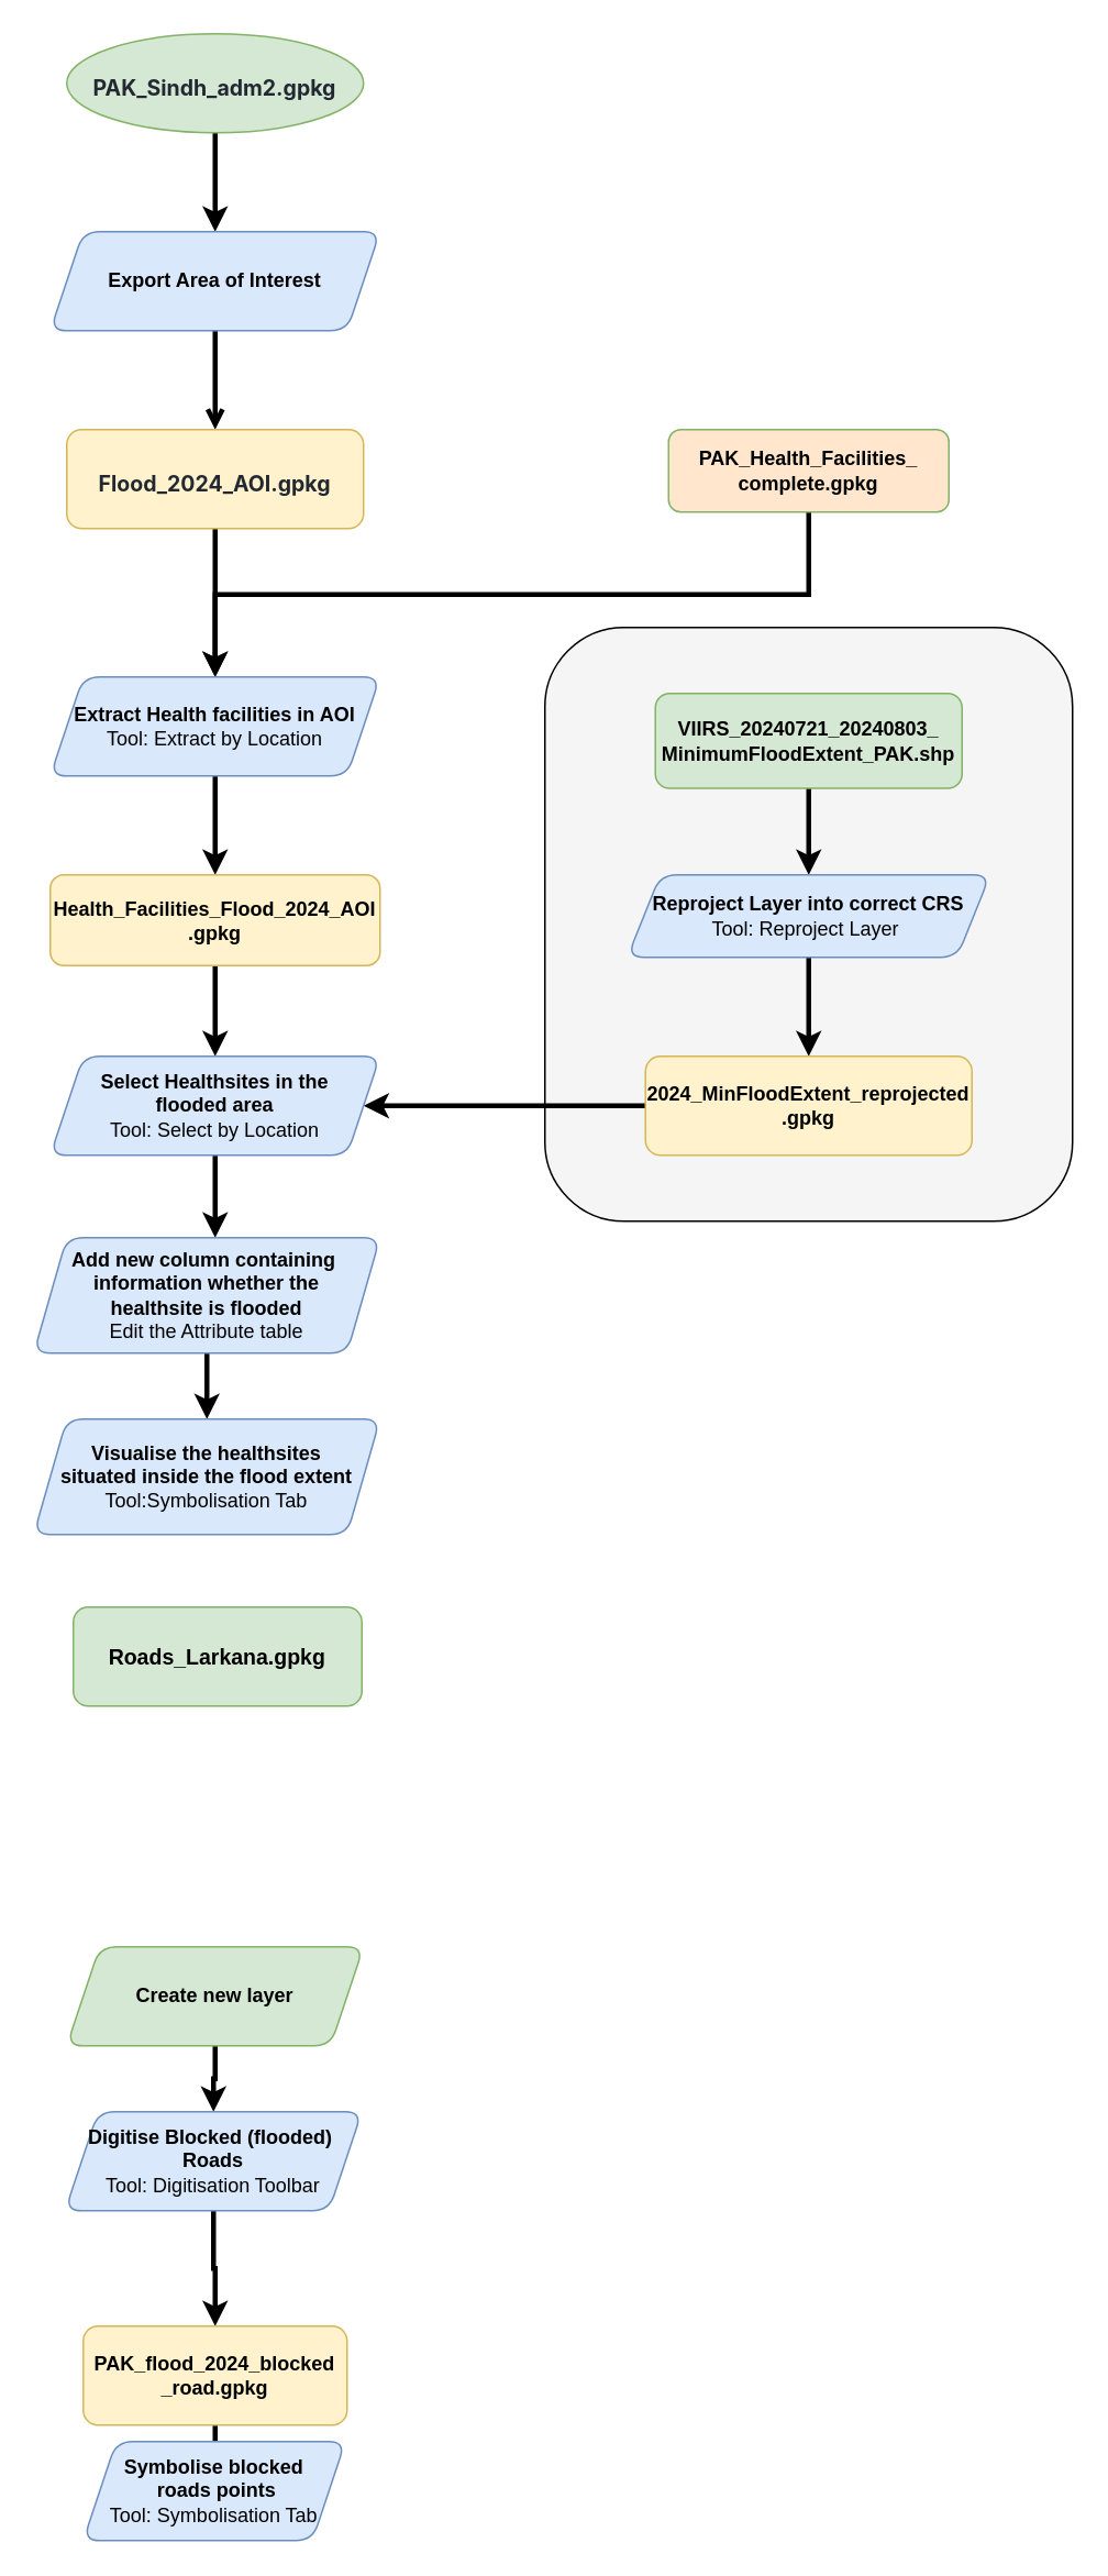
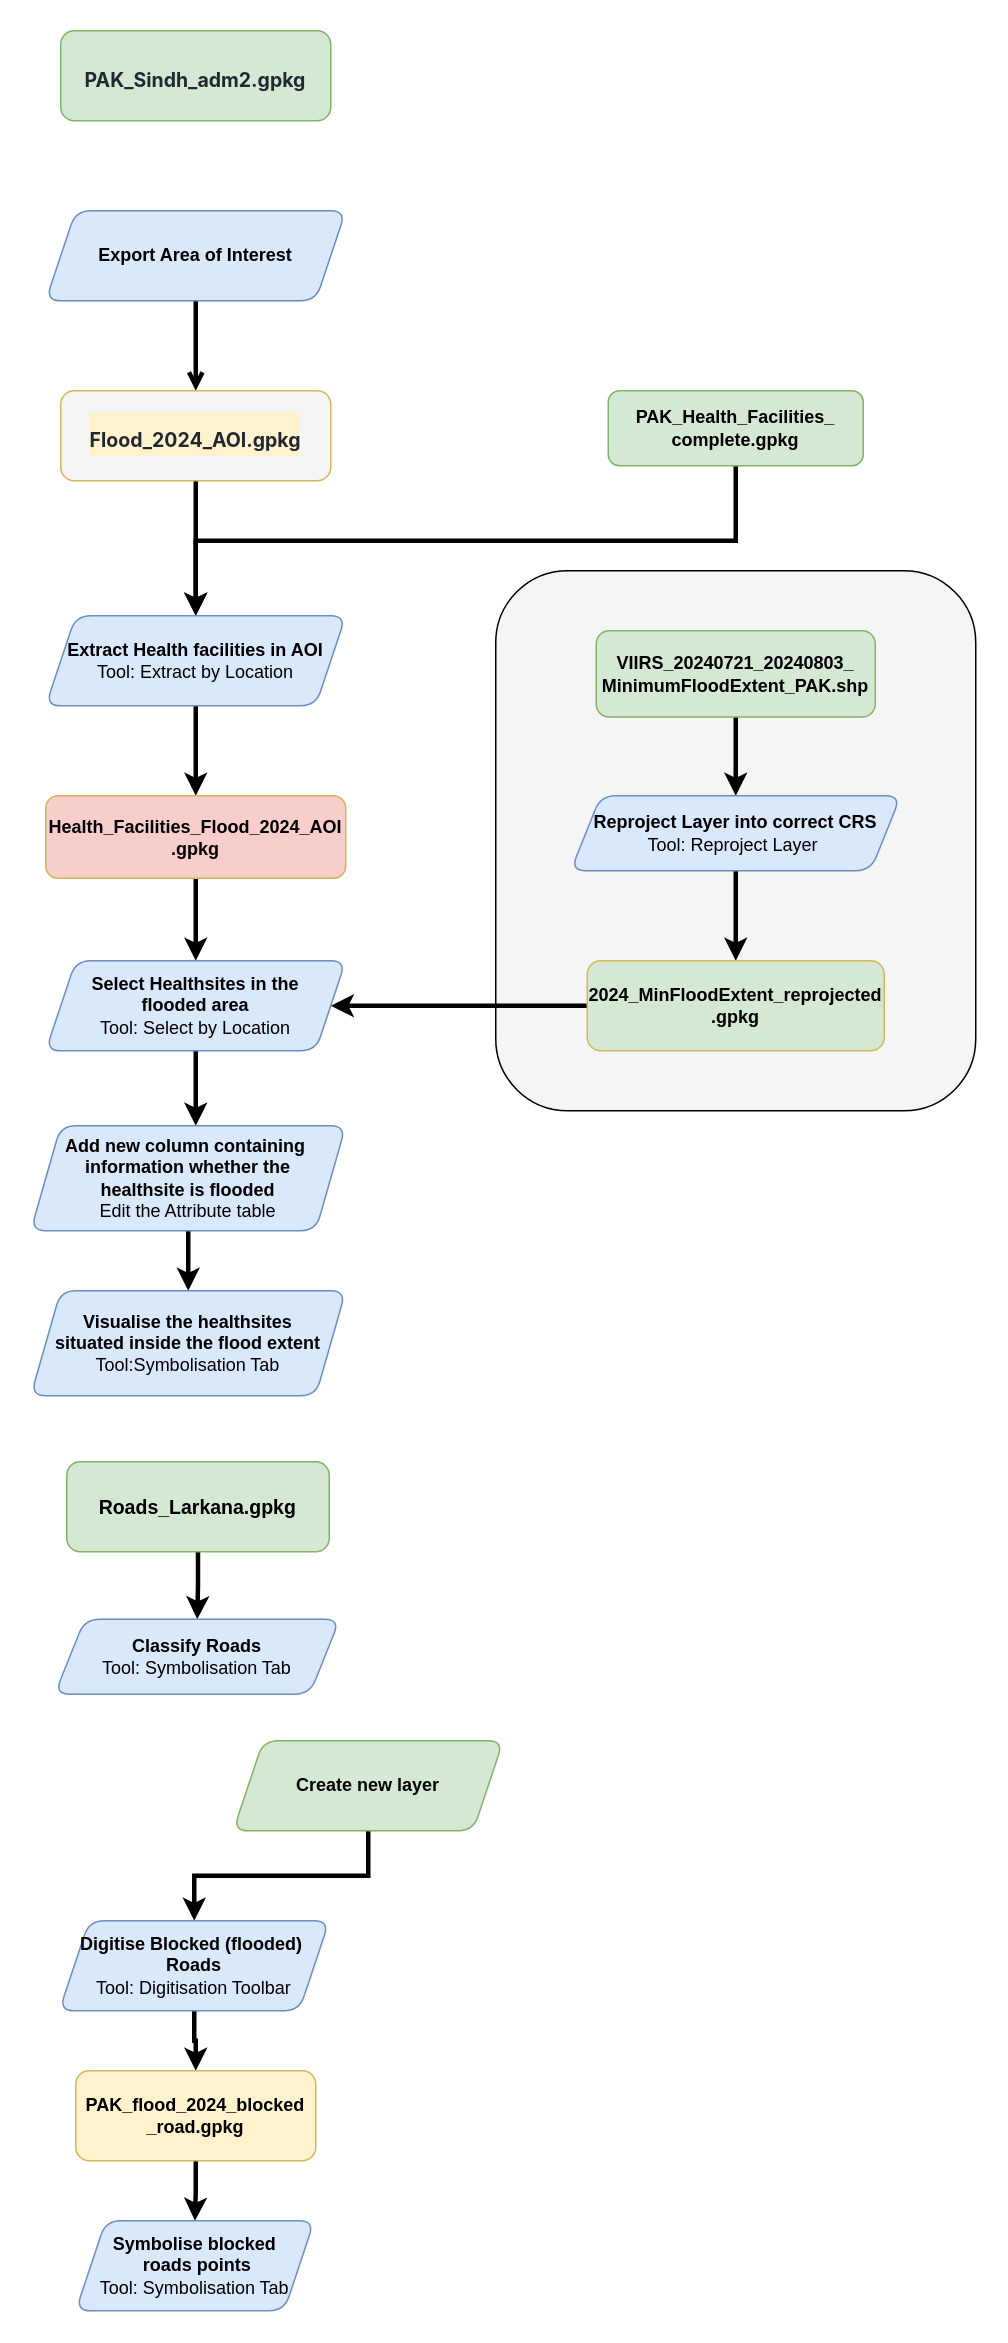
  <mxCell id="0" />
  <mxCell id="1" parent="0" />
  <mxCell id="2" value="" style="rounded=1;whiteSpace=wrap;html=1;fillColor=#f5f5f5;fontColor=#333333;strokeColor=default;" vertex="1" parent="1"><mxGeometry x="330" y="380" width="320" height="360" as="geometry" /></mxCell>
- <mxCell id="3" style="edgeStyle=orthogonalEdgeStyle;rounded=0;orthogonalLoop=1;jettySize=auto;html=1;exitX=0.5;exitY=1;exitDx=0;exitDy=0;strokeWidth=3;" edge="1" parent="1" source="4" target="6"><mxGeometry relative="1" as="geometry"><mxPoint x="130" y="130" as="targetPoint" /><Array as="points"><mxPoint x="130" y="110" /><mxPoint x="130" y="110" /></Array></mxGeometry></mxCell>
- <mxCell id="4" value="&lt;h1&gt;&lt;span style=&quot;color: rgb(34, 40, 50); font-family: -apple-system, BlinkMacSystemFont, &amp;quot;Segoe UI&amp;quot;, &amp;quot;Helvetica Neue&amp;quot;, Arial, sans-serif, &amp;quot;Apple Color Emoji&amp;quot;, &amp;quot;Segoe UI Emoji&amp;quot;, &amp;quot;Segoe UI Symbol&amp;quot;; text-align: start; background-color: rgb(213, 232, 212);&quot;&gt;&lt;font style=&quot;font-size: 13px;&quot;&gt;PAK_Sindh_adm2.gpkg&lt;/font&gt;&lt;/span&gt;&lt;/h1&gt;" style="ellipse;whiteSpace=wrap;html=1;fillColor=#d5e8d4;strokeColor=#82b366;" vertex="1" parent="1"><mxGeometry x="40" y="20" width="180" height="60" as="geometry" /></mxCell>
+ <mxCell id="4" value="&lt;h1&gt;&lt;span style=&quot;color: rgb(34, 40, 50); font-family: -apple-system, BlinkMacSystemFont, &amp;quot;Segoe UI&amp;quot;, &amp;quot;Helvetica Neue&amp;quot;, Arial, sans-serif, &amp;quot;Apple Color Emoji&amp;quot;, &amp;quot;Segoe UI Emoji&amp;quot;, &amp;quot;Segoe UI Symbol&amp;quot;; text-align: start; background-color: rgb(213, 232, 212);&quot;&gt;&lt;font style=&quot;font-size: 13px;&quot;&gt;PAK_Sindh_adm2.gpkg&lt;/font&gt;&lt;/span&gt;&lt;/h1&gt;" style="rounded=1;whiteSpace=wrap;html=1;fillColor=#d5e8d4;strokeColor=#82b366;" vertex="1" parent="1"><mxGeometry x="40" y="20" width="180" height="60" as="geometry" /></mxCell>
  <mxCell id="5" value="" style="edgeStyle=orthogonalEdgeStyle;rounded=0;orthogonalLoop=1;jettySize=auto;html=1;strokeWidth=3;endArrow=open;" edge="1" parent="1" source="6" target="8"><mxGeometry relative="1" as="geometry" /></mxCell>
  <mxCell id="6" value="&lt;b&gt;Export Area of Interest&lt;/b&gt;" style="shape=parallelogram;perimeter=parallelogramPerimeter;whiteSpace=wrap;html=1;fixedSize=1;rounded=1;fillColor=#dae8fc;strokeColor=#6c8ebf;" vertex="1" parent="1"><mxGeometry x="30" y="140" width="200" height="60" as="geometry" /></mxCell>
  <mxCell id="7" value="" style="edgeStyle=orthogonalEdgeStyle;rounded=0;orthogonalLoop=1;jettySize=auto;html=1;strokeWidth=3;" edge="1" parent="1" source="8" target="12"><mxGeometry relative="1" as="geometry" /></mxCell>
- <mxCell id="8" value="&lt;h1&gt;&lt;span style=&quot;color: rgb(34, 40, 50); font-family: -apple-system, BlinkMacSystemFont, &amp;quot;Segoe UI&amp;quot;, &amp;quot;Helvetica Neue&amp;quot;, Arial, sans-serif, &amp;quot;Apple Color Emoji&amp;quot;, &amp;quot;Segoe UI Emoji&amp;quot;, &amp;quot;Segoe UI Symbol&amp;quot;; text-align: start; background-color: rgb(255, 242, 204);&quot;&gt;&lt;font style=&quot;font-size: 13px;&quot;&gt;Flood_2024_AOI.gpkg&lt;/font&gt;&lt;/span&gt;&lt;/h1&gt;" style="rounded=1;whiteSpace=wrap;html=1;fillColor=#fff2cc;strokeColor=#d6b656;" vertex="1" parent="1"><mxGeometry x="40" y="260" width="180" height="60" as="geometry" /></mxCell>
+ <mxCell id="8" value="&lt;h1&gt;&lt;span style=&quot;color: rgb(34, 40, 50); font-family: -apple-system, BlinkMacSystemFont, &amp;quot;Segoe UI&amp;quot;, &amp;quot;Helvetica Neue&amp;quot;, Arial, sans-serif, &amp;quot;Apple Color Emoji&amp;quot;, &amp;quot;Segoe UI Emoji&amp;quot;, &amp;quot;Segoe UI Symbol&amp;quot;; text-align: start; background-color: rgb(255, 242, 204);&quot;&gt;&lt;font style=&quot;font-size: 13px;&quot;&gt;Flood_2024_AOI.gpkg&lt;/font&gt;&lt;/span&gt;&lt;/h1&gt;" style="rounded=1;whiteSpace=wrap;html=1;fillColor=#f5f5f5;strokeColor=#d6b656;" vertex="1" parent="1"><mxGeometry x="40" y="260" width="180" height="60" as="geometry" /></mxCell>
  <mxCell id="9" value="" style="edgeStyle=orthogonalEdgeStyle;rounded=0;orthogonalLoop=1;jettySize=auto;html=1;strokeWidth=3;entryX=0.5;entryY=0;entryDx=0;entryDy=0;startArrow=none;startFill=0;" edge="1" parent="1" target="12"><mxGeometry relative="1" as="geometry"><mxPoint x="439" y="300" as="sourcePoint" /><mxPoint x="130" y="410" as="targetPoint" /><Array as="points"><mxPoint x="490" y="300" /><mxPoint x="490" y="360" /><mxPoint x="130" y="360" /></Array></mxGeometry></mxCell>
- <mxCell id="10" value="&lt;b&gt;PAK_Health_Facilities_&lt;br&gt;complete.gpkg&lt;/b&gt;" style="rounded=1;whiteSpace=wrap;html=1;fillColor=#ffe6cc;strokeColor=#82b366;" vertex="1" parent="1"><mxGeometry x="405" y="260" width="170" height="50" as="geometry" /></mxCell>
+ <mxCell id="10" value="&lt;b&gt;PAK_Health_Facilities_&lt;br&gt;complete.gpkg&lt;/b&gt;" style="rounded=1;whiteSpace=wrap;html=1;fillColor=#d5e8d4;strokeColor=#82b366;" vertex="1" parent="1"><mxGeometry x="405" y="260" width="170" height="50" as="geometry" /></mxCell>
  <mxCell id="11" value="" style="edgeStyle=orthogonalEdgeStyle;rounded=0;orthogonalLoop=1;jettySize=auto;html=1;strokeWidth=3;" edge="1" parent="1" source="12" target="14"><mxGeometry relative="1" as="geometry" /></mxCell>
  <mxCell id="12" value="&lt;b&gt;Extract Health facilities in AOI&lt;/b&gt;&lt;div&gt;Tool: Extract by Location&lt;/div&gt;" style="shape=parallelogram;perimeter=parallelogramPerimeter;whiteSpace=wrap;html=1;fixedSize=1;rounded=1;fillColor=#dae8fc;strokeColor=#6c8ebf;" vertex="1" parent="1"><mxGeometry x="30" y="410" width="200" height="60" as="geometry" /></mxCell>
  <mxCell id="13" value="" style="edgeStyle=orthogonalEdgeStyle;rounded=0;orthogonalLoop=1;jettySize=auto;html=1;strokeWidth=3;" edge="1" parent="1" source="14" target="22"><mxGeometry relative="1" as="geometry" /></mxCell>
- <mxCell id="14" value="&lt;b&gt;Health_Facilities_Flood_2024_AOI&lt;br&gt;.gpkg&lt;/b&gt;" style="rounded=1;whiteSpace=wrap;html=1;fillColor=#fff2cc;strokeColor=#d6b656;" vertex="1" parent="1"><mxGeometry x="30" y="530" width="200" height="55" as="geometry" /></mxCell>
+ <mxCell id="14" value="&lt;b&gt;Health_Facilities_Flood_2024_AOI&lt;br&gt;.gpkg&lt;/b&gt;" style="rounded=1;whiteSpace=wrap;html=1;fillColor=#f8cecc;strokeColor=#d6b656;" vertex="1" parent="1"><mxGeometry x="30" y="530" width="200" height="55" as="geometry" /></mxCell>
  <mxCell id="15" value="" style="edgeStyle=orthogonalEdgeStyle;rounded=0;orthogonalLoop=1;jettySize=auto;html=1;strokeWidth=3;" edge="1" parent="1" source="16" target="18"><mxGeometry relative="1" as="geometry" /></mxCell>
  <mxCell id="16" value="&lt;b&gt;VIIRS_20240721_20240803_&lt;br&gt;MinimumFloodExtent_PAK.shp&lt;/b&gt;" style="rounded=1;whiteSpace=wrap;html=1;fillColor=#d5e8d4;strokeColor=#82b366;" vertex="1" parent="1"><mxGeometry x="397" y="420" width="186" height="57.5" as="geometry" /></mxCell>
  <mxCell id="17" value="" style="edgeStyle=orthogonalEdgeStyle;rounded=0;orthogonalLoop=1;jettySize=auto;html=1;strokeWidth=3;" edge="1" parent="1" source="18" target="20"><mxGeometry relative="1" as="geometry" /></mxCell>
  <mxCell id="18" value="&lt;b&gt;Reproject Layer into correct CRS&lt;/b&gt;&lt;div&gt;Tool: Reproject Layer&amp;nbsp;&lt;/div&gt;" style="shape=parallelogram;perimeter=parallelogramPerimeter;whiteSpace=wrap;html=1;fixedSize=1;fillColor=#dae8fc;strokeColor=#6c8ebf;rounded=1;" vertex="1" parent="1"><mxGeometry x="380" y="530" width="220" height="50" as="geometry" /></mxCell>
  <mxCell id="19" value="" style="edgeStyle=orthogonalEdgeStyle;rounded=0;orthogonalLoop=1;jettySize=auto;html=1;strokeWidth=3;" edge="1" parent="1" source="20" target="22"><mxGeometry relative="1" as="geometry" /></mxCell>
- <mxCell id="20" value="&lt;b&gt;2024_MinFloodExtent_reprojected&lt;br&gt;.gpkg&lt;/b&gt;" style="whiteSpace=wrap;html=1;fillColor=#fff2cc;strokeColor=#d6b656;rounded=1;" vertex="1" parent="1"><mxGeometry x="391" y="640" width="198" height="60" as="geometry" /></mxCell>
+ <mxCell id="20" value="&lt;b&gt;2024_MinFloodExtent_reprojected&lt;br&gt;.gpkg&lt;/b&gt;" style="whiteSpace=wrap;html=1;fillColor=#d5e8d4;strokeColor=#d6b656;rounded=1;" vertex="1" parent="1"><mxGeometry x="391" y="640" width="198" height="60" as="geometry" /></mxCell>
  <mxCell id="21" value="" style="edgeStyle=orthogonalEdgeStyle;rounded=0;orthogonalLoop=1;jettySize=auto;html=1;strokeWidth=3;" edge="1" parent="1" source="22"><mxGeometry relative="1" as="geometry"><mxPoint x="130" y="750" as="targetPoint" /></mxGeometry></mxCell>
  <mxCell id="22" value="&lt;b&gt;Select Healthsites in the &lt;/b&gt;&lt;br&gt;&lt;b&gt;flooded area&lt;/b&gt;&lt;br&gt;Tool: Select by Location" style="shape=parallelogram;perimeter=parallelogramPerimeter;whiteSpace=wrap;html=1;fixedSize=1;fillColor=#dae8fc;strokeColor=#6c8ebf;rounded=1;" vertex="1" parent="1"><mxGeometry x="30" y="640" width="200" height="60" as="geometry" /></mxCell>
  <mxCell id="23" style="edgeStyle=orthogonalEdgeStyle;rounded=0;orthogonalLoop=1;jettySize=auto;html=1;exitX=0.5;exitY=1;exitDx=0;exitDy=0;" edge="1" parent="1" source="22" target="22"><mxGeometry relative="1" as="geometry" /></mxCell>
  <mxCell id="24" value="" style="edgeStyle=orthogonalEdgeStyle;rounded=0;orthogonalLoop=1;jettySize=auto;html=1;strokeWidth=3;" edge="1" parent="1" source="25" target="26"><mxGeometry relative="1" as="geometry" /></mxCell>
  <mxCell id="25" value="&lt;b&gt;Add new column containing&amp;nbsp;&lt;br&gt;information whether the &lt;br&gt;healthsite&amp;nbsp;is flooded&lt;/b&gt;&lt;div&gt;Edit the Attribute table&lt;/div&gt;" style="shape=parallelogram;perimeter=parallelogramPerimeter;whiteSpace=wrap;html=1;fixedSize=1;shadow=0;rounded=1;fillColor=#dae8fc;strokeColor=#6c8ebf;" vertex="1" parent="1"><mxGeometry x="20" y="750" width="210" height="70" as="geometry" /></mxCell>
  <mxCell id="26" value="&lt;b&gt;Visualise the healthsites&lt;/b&gt;&lt;br&gt;&lt;b&gt;situated inside the flood extent&lt;/b&gt;&lt;br&gt;Tool:Symbolisation Tab" style="shape=parallelogram;perimeter=parallelogramPerimeter;whiteSpace=wrap;html=1;fixedSize=1;shadow=0;rounded=1;fillColor=#dae8fc;strokeColor=#6c8ebf;" vertex="1" parent="1"><mxGeometry x="20" y="860" width="210" height="70" as="geometry" /></mxCell>
+ <mxCell id="27" value="" style="edgeStyle=orthogonalEdgeStyle;rounded=0;orthogonalLoop=1;jettySize=auto;html=1;strokeWidth=3;" edge="1" parent="1" source="28" target="29"><mxGeometry relative="1" as="geometry" /></mxCell>
  <mxCell id="28" value="&lt;b&gt;&lt;font style=&quot;font-size: 13px;&quot;&gt;Roads_Larkana.gpkg&lt;/font&gt;&lt;/b&gt;" style="rounded=1;whiteSpace=wrap;html=1;fillColor=#d5e8d4;strokeColor=#82b366;" vertex="1" parent="1"><mxGeometry x="44" y="974" width="175" height="60" as="geometry" /></mxCell>
+ <mxCell id="29" value="&lt;b&gt;Classify Roads&lt;/b&gt;&lt;div&gt;Tool: Symbolisation Tab&lt;/div&gt;" style="shape=parallelogram;perimeter=parallelogramPerimeter;whiteSpace=wrap;html=1;fixedSize=1;fillColor=#dae8fc;strokeColor=#6c8ebf;rounded=1;" vertex="1" parent="1"><mxGeometry x="36" y="1079" width="190" height="50" as="geometry" /></mxCell>
  <mxCell id="30" value="" style="edgeStyle=orthogonalEdgeStyle;rounded=0;orthogonalLoop=1;jettySize=auto;html=1;strokeWidth=3;" edge="1" parent="1" source="31" target="33"><mxGeometry relative="1" as="geometry" /></mxCell>
- <mxCell id="31" value="&lt;b&gt;Create new layer&lt;/b&gt;" style="shape=parallelogram;perimeter=parallelogramPerimeter;whiteSpace=wrap;html=1;fixedSize=1;fillColor=#d5e8d4;strokeColor=#82b366;shadow=0;rounded=1;" vertex="1" parent="1"><mxGeometry x="40" y="1180" width="180" height="60" as="geometry" /></mxCell>
+ <mxCell id="31" value="&lt;b&gt;Create new layer&lt;/b&gt;" style="shape=parallelogram;perimeter=parallelogramPerimeter;whiteSpace=wrap;html=1;fixedSize=1;fillColor=#d5e8d4;strokeColor=#82b366;shadow=0;rounded=1;" vertex="1" parent="1"><mxGeometry x="155" y="1160" width="180" height="60" as="geometry" /></mxCell>
  <mxCell id="32" value="" style="edgeStyle=orthogonalEdgeStyle;rounded=0;orthogonalLoop=1;jettySize=auto;html=1;strokeWidth=3;" edge="1" parent="1" source="33" target="35"><mxGeometry relative="1" as="geometry" /></mxCell>
  <mxCell id="33" value="&lt;b&gt;Digitise Blocked (flooded)&amp;nbsp;&lt;br&gt;Roads&lt;/b&gt;&lt;div&gt;Tool: Digitisation Toolbar&lt;/div&gt;" style="shape=parallelogram;perimeter=parallelogramPerimeter;whiteSpace=wrap;html=1;fixedSize=1;fillColor=#dae8fc;strokeColor=#6c8ebf;shadow=0;rounded=1;" vertex="1" parent="1"><mxGeometry x="39" y="1280" width="180" height="60" as="geometry" /></mxCell>
  <mxCell id="34" value="" style="edgeStyle=orthogonalEdgeStyle;rounded=0;orthogonalLoop=1;jettySize=auto;html=1;strokeWidth=3;" edge="1" parent="1" source="35" target="36"><mxGeometry relative="1" as="geometry" /></mxCell>
- <mxCell id="35" value="&lt;b&gt;PAK_flood_2024_blocked&lt;br&gt;_road.gpkg&lt;/b&gt;" style="rounded=1;whiteSpace=wrap;html=1;fillColor=#fff2cc;strokeColor=#d6b656;" vertex="1" parent="1"><mxGeometry x="50" y="1410" width="160" height="60" as="geometry" /></mxCell>
+ <mxCell id="35" value="&lt;b&gt;PAK_flood_2024_blocked&lt;br&gt;_road.gpkg&lt;/b&gt;" style="rounded=1;whiteSpace=wrap;html=1;fillColor=#fff2cc;strokeColor=#d6b656;" vertex="1" parent="1"><mxGeometry x="50" y="1380" width="160" height="60" as="geometry" /></mxCell>
  <mxCell id="36" value="&lt;b&gt;Symbolise blocked&lt;br&gt;&amp;nbsp;roads points&lt;/b&gt;&lt;div&gt;Tool: Symbolisation Tab&lt;/div&gt;" style="shape=parallelogram;perimeter=parallelogramPerimeter;whiteSpace=wrap;html=1;fixedSize=1;fillColor=#dae8fc;strokeColor=#6c8ebf;rounded=1;" vertex="1" parent="1"><mxGeometry x="50" y="1480" width="159" height="60" as="geometry" /></mxCell>
